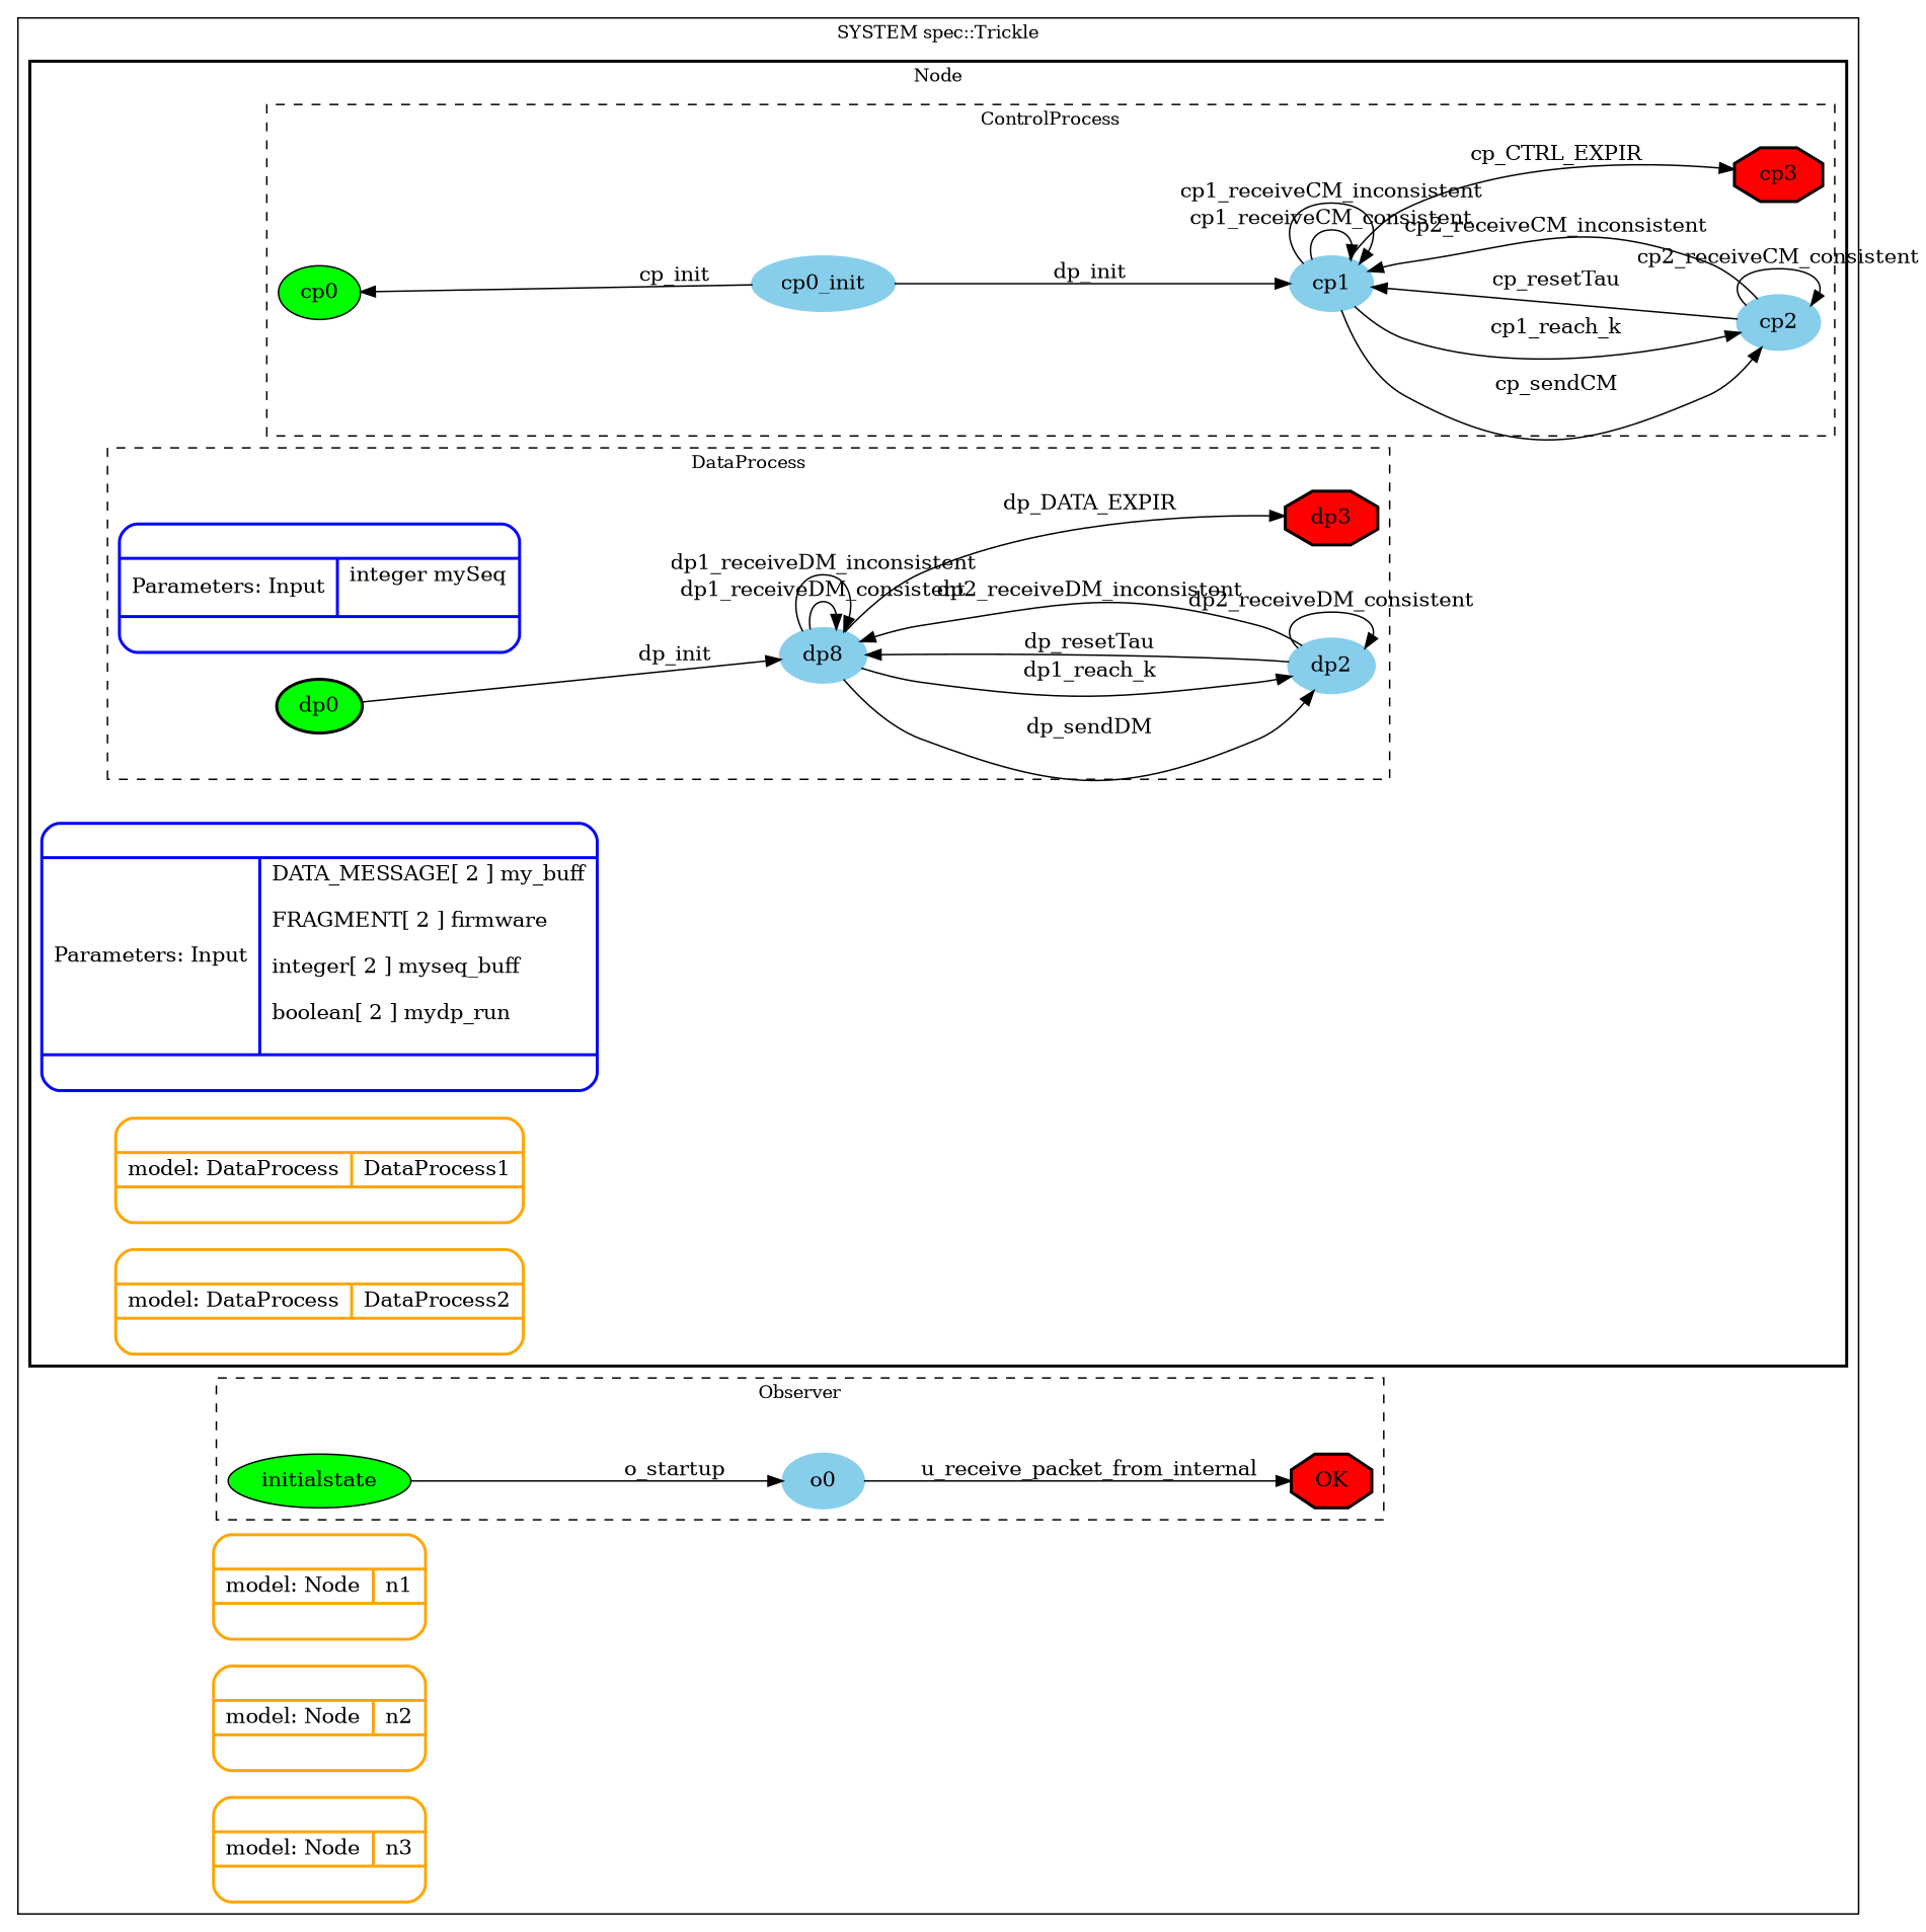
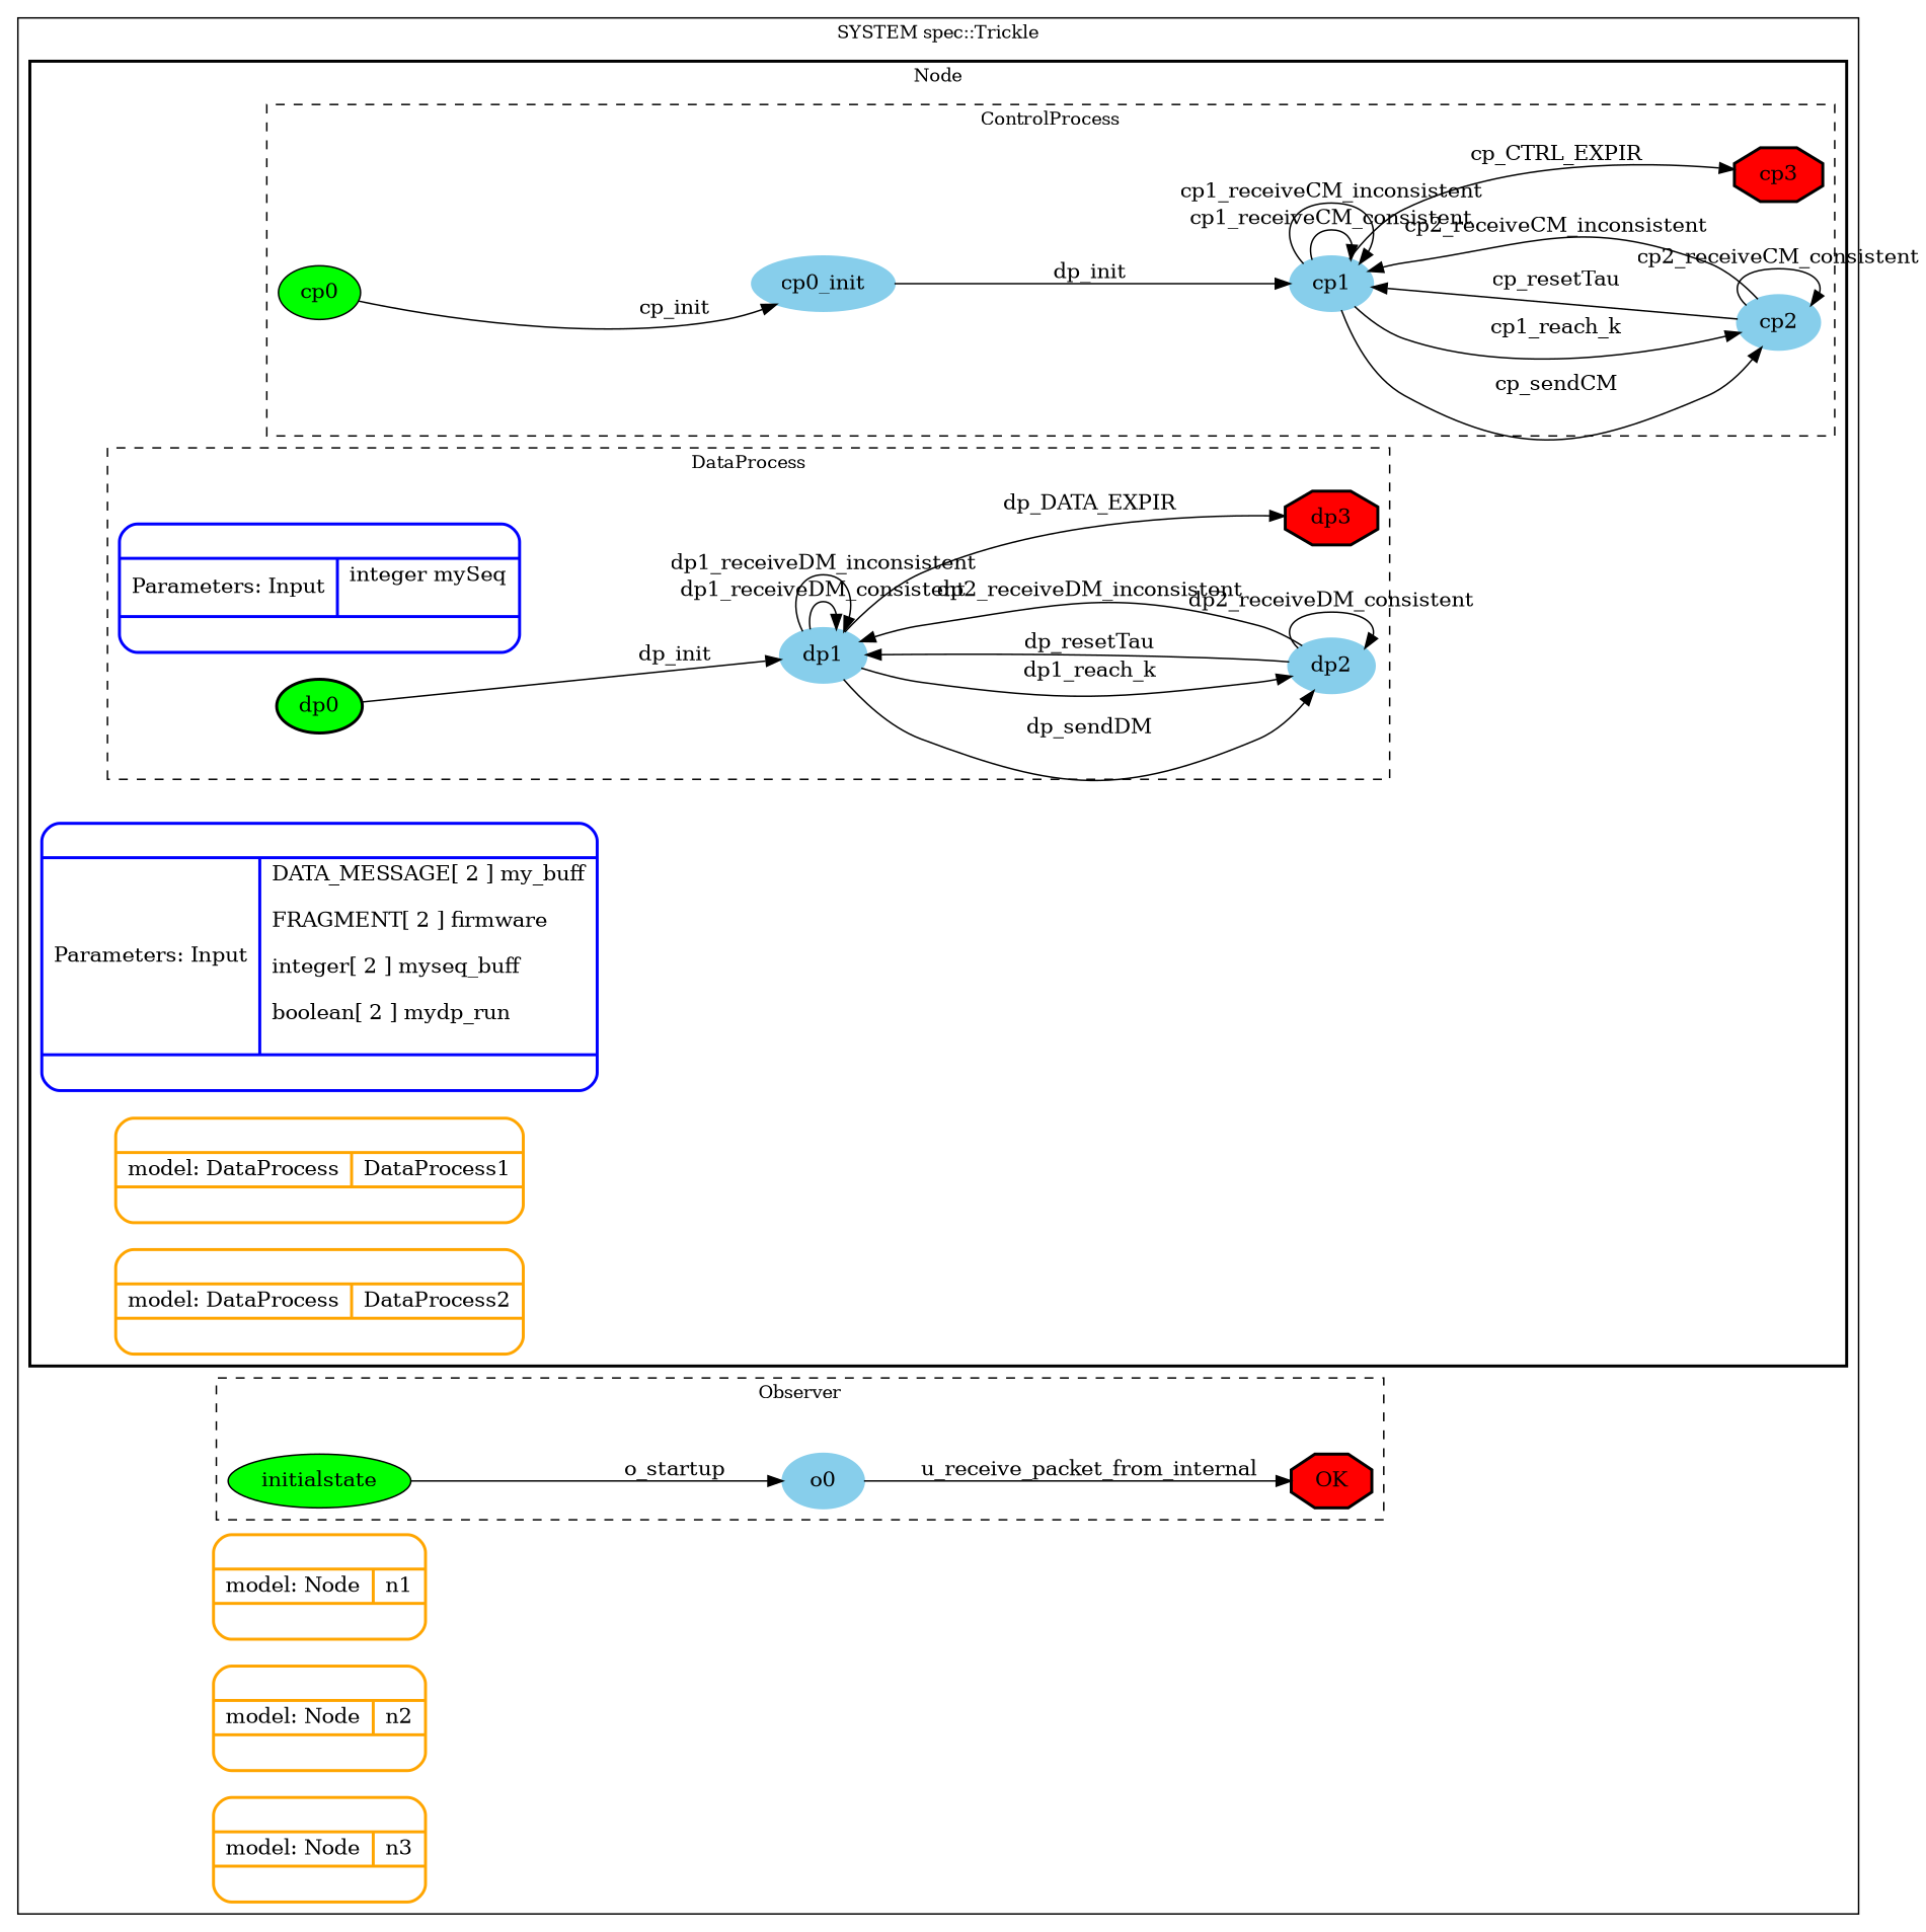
  digraph {
    compound=true
    fontsize=12
    rankdir=LR
    node [shape=ellipse style="bold,filled"]
    n1 [color=white label=ControlProcess shape=point style=invisible]
    n2 [fillcolor=green label=cp0 shape=oval style=filled]
    n3 [color=skyblue label=cp0_init]
    n4 [color=skyblue label=cp1]
    n5 [color=skyblue label=cp2]
    n6 [fillcolor=red label=cp3 shape=octagon]
    n7 [color=white label=DataProcess shape=point style=invisible]
    n8 [color=blue label="|{Parameters: Input|integer mySeq\l\n}|" shape=Mrecord style=bold]
    n9 [fillcolor=green label=dp0]
-   n10 [color=skyblue label=dp8]
+   n10 [color=skyblue label=dp1]
    n11 [color=skyblue label=dp2]
    n12 [fillcolor=red label=dp3 shape=octagon]
    n13 [color=white label="Node" shape=point style=invisible]
    n14 [color=blue label="|{Parameters: Input|DATA_MESSAGE[ 2 ] my_buff\l\nFRAGMENT[ 2 ] firmware\l\ninteger[ 2 ] myseq_buff\l\nboolean[ 2 ] mydp_run\l\n}|" shape=Mrecord style=bold]
    n15 [color=orange label="|{model: DataProcess|DataProcess1}|" shape=Mrecord style=bold]
    n16 [color=orange label="|{model: DataProcess|DataProcess2}|" shape=Mrecord style=bold]
    n17 [color=white label=Observer shape=point style=invisible]
    n18 [fillcolor=green label=initialstate shape=oval style=filled]
    n19 [color=skyblue label=o0]
    n20 [fillcolor=red label=OK shape=octagon]
    n21 [color=orange label="|{model: Node|n1}|" shape=Mrecord style=bold]
    n22 [color=orange label="|{model: Node|n2}|" shape=Mrecord style=bold]
    n23 [color=orange label="|{model: Node|n3}|" shape=Mrecord style=bold]
    subgraph cluster_1 {
      label="SYSTEM spec::Trickle"
      n21
      n22
      n23
      subgraph cluster_2 {
        label="Node"
        style=bold
        n13
        n14
        n15
        n16
        subgraph cluster_3 {
          label=ControlProcess
          style=dashed
          n1
          n2
          n3
          n4
          n5
          n6
        }
        subgraph cluster_4 {
          label=DataProcess
          style=dashed
          n7
          n8
          n9
          n10
          n11
          n12
        }
      }
      subgraph cluster_5 {
        label=Observer
        style=dashed
        n17
        n18
        n19
        n20
      }
    }
-   n3 -> n2 [label=cp_init]
+   n2 -> n3 [label=cp_init]
    n3 -> n4 [label=dp_init]
    n4 -> n4 [label=cp1_receiveCM_consistent]
    n4 -> n4 [label=cp1_receiveCM_inconsistent]
    n4 -> n5 [label=cp_sendCM]
    n4 -> n5 [label=cp1_reach_k]
    n4 -> n6 [label=cp_CTRL_EXPIR]
    n5 -> n4 [label=cp_resetTau]
    n5 -> n4 [label=cp2_receiveCM_inconsistent]
    n5 -> n5 [label=cp2_receiveCM_consistent]
    n9 -> n10 [label=dp_init]
    n10 -> n10 [label=dp1_receiveDM_consistent]
    n10 -> n10 [label=dp1_receiveDM_inconsistent]
    n10 -> n11 [label=dp_sendDM]
    n10 -> n11 [label=dp1_reach_k]
    n10 -> n12 [label=dp_DATA_EXPIR]
    n11 -> n10 [label=dp_resetTau]
    n11 -> n10 [label=dp2_receiveDM_inconsistent]
    n11 -> n11 [label=dp2_receiveDM_consistent]
    n18 -> n19 [label=o_startup]
    n19 -> n20 [label=u_receive_packet_from_internal]
  }
